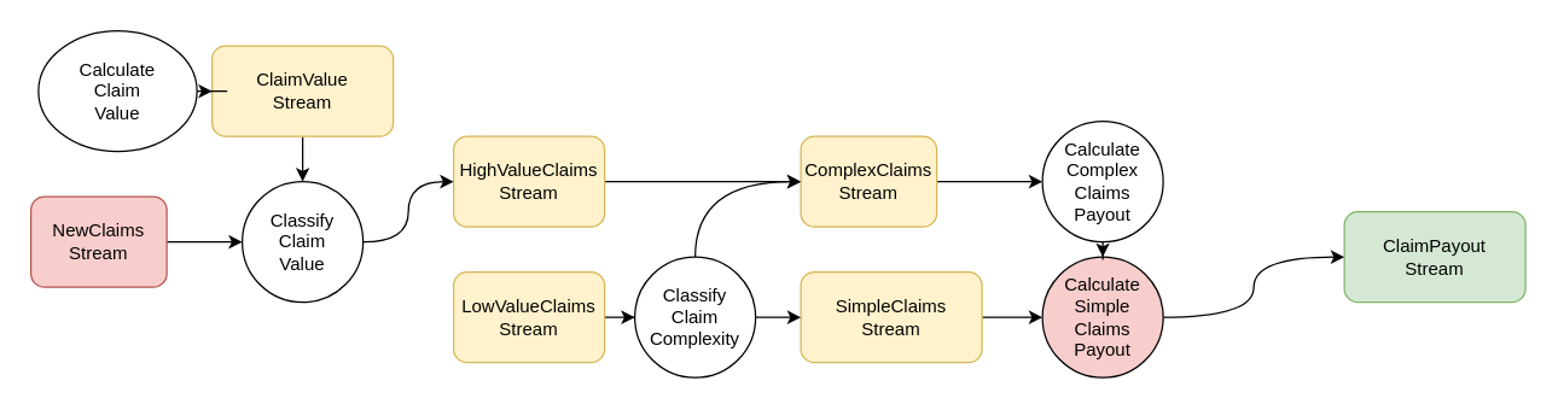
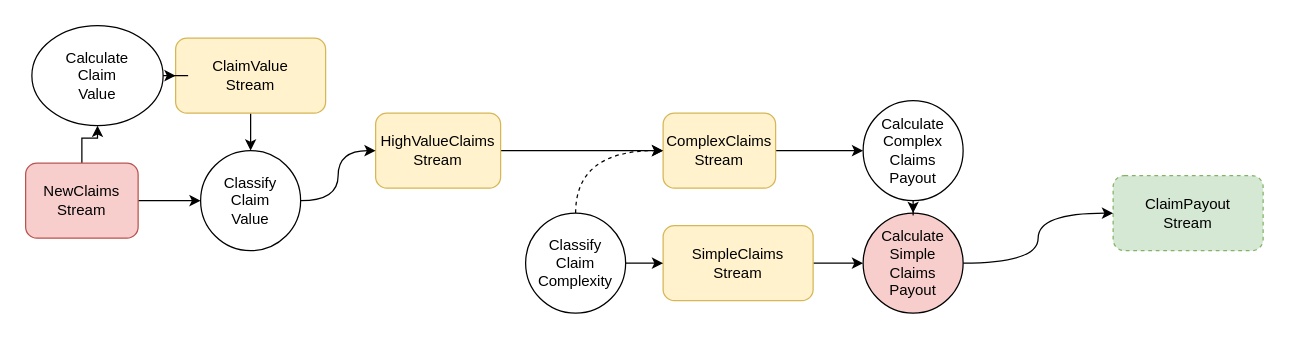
  <mxCell id="0" />
  <mxCell id="1" parent="0" />
+ <mxCell id="2" style="edgeStyle=orthogonalEdgeStyle;rounded=0;orthogonalLoop=1;jettySize=auto;html=1;" edge="1" parent="1" source="4" target="17"><mxGeometry relative="1" as="geometry" /></mxCell>
  <mxCell id="3" style="edgeStyle=orthogonalEdgeStyle;rounded=0;orthogonalLoop=1;jettySize=auto;html=1;" edge="1" parent="1" source="4" target="19"><mxGeometry relative="1" as="geometry" /></mxCell>
  <mxCell id="4" value="&lt;div&gt;NewClaims&lt;/div&gt;&lt;div&gt;Stream&lt;br&gt;&lt;/div&gt;" style="rounded=1;whiteSpace=wrap;html=1;fillColor=#f8cecc;strokeColor=#b85450;" vertex="1" parent="1"><mxGeometry x="20" y="130" width="90" height="60" as="geometry" /></mxCell>
  <mxCell id="5" style="edgeStyle=orthogonalEdgeStyle;rounded=0;orthogonalLoop=1;jettySize=auto;html=1;" edge="1" parent="1" source="6" target="19"><mxGeometry relative="1" as="geometry" /></mxCell>
  <mxCell id="6" value="&lt;div&gt;ClaimValue&lt;/div&gt;&lt;div&gt;Stream&lt;br&gt;&lt;/div&gt;" style="rounded=1;whiteSpace=wrap;html=1;fillColor=#fff2cc;strokeColor=#d6b656;" vertex="1" parent="1"><mxGeometry x="140" y="30" width="120" height="60" as="geometry" /></mxCell>
  <mxCell id="7" style="edgeStyle=orthogonalEdgeStyle;rounded=0;orthogonalLoop=1;jettySize=auto;html=1;entryX=0;entryY=0.5;entryDx=0;entryDy=0;" edge="1" parent="1" source="8" target="14"><mxGeometry relative="1" as="geometry" /></mxCell>
  <mxCell id="8" value="&lt;div&gt;HighValueClaims&lt;/div&gt;&lt;div&gt;Stream&lt;/div&gt;" style="rounded=1;whiteSpace=wrap;html=1;fillColor=#fff2cc;strokeColor=#d6b656;" vertex="1" parent="1"><mxGeometry x="300" y="90" width="100" height="60" as="geometry" /></mxCell>
- <mxCell id="9" style="edgeStyle=orthogonalEdgeStyle;rounded=0;orthogonalLoop=1;jettySize=auto;html=1;" edge="1" parent="1" source="10" target="22"><mxGeometry relative="1" as="geometry" /></mxCell>
- <mxCell id="10" value="&lt;div&gt;LowValueClaims&lt;/div&gt;&lt;div&gt;Stream&lt;/div&gt;" style="rounded=1;whiteSpace=wrap;html=1;fillColor=#fff2cc;strokeColor=#d6b656;" vertex="1" parent="1"><mxGeometry x="300" y="180" width="100" height="60" as="geometry" /></mxCell>
  <mxCell id="11" style="edgeStyle=orthogonalEdgeStyle;rounded=0;orthogonalLoop=1;jettySize=auto;html=1;entryX=0;entryY=0.5;entryDx=0;entryDy=0;" edge="1" parent="1" source="12" target="24"><mxGeometry relative="1" as="geometry" /></mxCell>
  <mxCell id="12" value="&lt;div&gt;SimpleClaims&lt;/div&gt;&lt;div&gt;Stream&lt;/div&gt;" style="rounded=1;whiteSpace=wrap;html=1;fillColor=#fff2cc;strokeColor=#d6b656;" vertex="1" parent="1"><mxGeometry x="530" y="180" width="120" height="60" as="geometry" /></mxCell>
  <mxCell id="13" style="edgeStyle=orthogonalEdgeStyle;rounded=0;orthogonalLoop=1;jettySize=auto;html=1;" edge="1" parent="1" source="14" target="26"><mxGeometry relative="1" as="geometry" /></mxCell>
  <mxCell id="14" value="&lt;div&gt;ComplexClaims&lt;/div&gt;&lt;div&gt;Stream&lt;/div&gt;" style="rounded=1;whiteSpace=wrap;html=1;fillColor=#fff2cc;strokeColor=#d6b656;" vertex="1" parent="1"><mxGeometry x="530" y="90" width="90" height="60" as="geometry" /></mxCell>
- <mxCell id="15" value="&lt;div&gt;ClaimPayout&lt;/div&gt;&lt;div&gt;Stream&lt;/div&gt;" style="rounded=1;whiteSpace=wrap;html=1;fillColor=#d5e8d4;strokeColor=#82b366;" vertex="1" parent="1"><mxGeometry x="890" y="140" width="120" height="60" as="geometry" /></mxCell>
+ <mxCell id="15" value="&lt;div&gt;ClaimPayout&lt;/div&gt;&lt;div&gt;Stream&lt;/div&gt;" style="rounded=1;whiteSpace=wrap;html=1;fillColor=#d5e8d4;strokeColor=#82b366;dashed=1;" vertex="1" parent="1"><mxGeometry x="890" y="140" width="120" height="60" as="geometry" /></mxCell>
  <mxCell id="16" style="edgeStyle=orthogonalEdgeStyle;rounded=0;orthogonalLoop=1;jettySize=auto;html=1;" edge="1" parent="1" source="17" target="6"><mxGeometry relative="1" as="geometry" /></mxCell>
  <mxCell id="17" value="&lt;div&gt;Calculate&lt;/div&gt;&lt;div&gt;Claim&lt;/div&gt;&lt;div&gt;Value&lt;/div&gt;" style="ellipse;whiteSpace=wrap;html=1;aspect=fixed;" vertex="1" parent="1"><mxGeometry x="25" y="20" width="105" height="80" as="geometry" /></mxCell>
  <mxCell id="18" style="edgeStyle=orthogonalEdgeStyle;rounded=0;orthogonalLoop=1;jettySize=auto;html=1;curved=1;" edge="1" parent="1" source="19" target="8"><mxGeometry relative="1" as="geometry" /></mxCell>
  <mxCell id="19" value="&lt;div&gt;Classify&lt;/div&gt;&lt;div&gt;Claim&lt;/div&gt;&lt;div&gt;Value&lt;/div&gt;" style="ellipse;whiteSpace=wrap;html=1;aspect=fixed;" vertex="1" parent="1"><mxGeometry x="160" y="120" width="80" height="80" as="geometry" /></mxCell>
  <mxCell id="20" style="edgeStyle=orthogonalEdgeStyle;rounded=0;orthogonalLoop=1;jettySize=auto;html=1;exitX=1;exitY=0.5;exitDx=0;exitDy=0;" edge="1" parent="1" source="22" target="12"><mxGeometry relative="1" as="geometry" /></mxCell>
- <mxCell id="21" style="edgeStyle=orthogonalEdgeStyle;rounded=0;orthogonalLoop=1;jettySize=auto;html=1;exitX=0.5;exitY=0;exitDx=0;exitDy=0;entryX=0;entryY=0.5;entryDx=0;entryDy=0;curved=1;" edge="1" parent="1" source="22" target="14"><mxGeometry relative="1" as="geometry" /></mxCell>
+ <mxCell id="21" style="edgeStyle=orthogonalEdgeStyle;rounded=0;orthogonalLoop=1;jettySize=auto;html=1;exitX=0.5;exitY=0;exitDx=0;exitDy=0;entryX=0;entryY=0.5;entryDx=0;entryDy=0;curved=1;dashed=1;" edge="1" parent="1" source="22" target="14"><mxGeometry relative="1" as="geometry" /></mxCell>
  <mxCell id="22" value="&lt;div&gt;Classify&lt;/div&gt;&lt;div&gt;Claim&lt;/div&gt;&lt;div&gt;Complexity&lt;/div&gt;" style="ellipse;whiteSpace=wrap;html=1;aspect=fixed;" vertex="1" parent="1"><mxGeometry x="420" y="170" width="80" height="80" as="geometry" /></mxCell>
  <mxCell id="23" style="edgeStyle=orthogonalEdgeStyle;rounded=0;orthogonalLoop=1;jettySize=auto;html=1;entryX=0;entryY=0.5;entryDx=0;entryDy=0;curved=1;" edge="1" parent="1" source="24" target="15"><mxGeometry relative="1" as="geometry" /></mxCell>
  <mxCell id="24" value="&lt;div&gt;Calculate&lt;/div&gt;&lt;div&gt;Simple&lt;/div&gt;&lt;div&gt;Claims&lt;/div&gt;&lt;div&gt;Payout&lt;/div&gt;" style="ellipse;whiteSpace=wrap;html=1;aspect=fixed;fillColor=#f8cecc;" vertex="1" parent="1"><mxGeometry x="690" y="170" width="80" height="80" as="geometry" /></mxCell>
  <mxCell id="25" style="edgeStyle=orthogonalEdgeStyle;rounded=0;orthogonalLoop=1;jettySize=auto;html=1;curved=1;" edge="1" parent="1" source="26" target="24"><mxGeometry relative="1" as="geometry" /></mxCell>
  <mxCell id="26" value="&lt;div&gt;Calculate&lt;/div&gt;&lt;div&gt;Complex&lt;/div&gt;&lt;div&gt;Claims&lt;/div&gt;&lt;div&gt;Payout&lt;/div&gt;" style="ellipse;whiteSpace=wrap;html=1;aspect=fixed;" vertex="1" parent="1"><mxGeometry x="690" y="80" width="80" height="80" as="geometry" /></mxCell>
